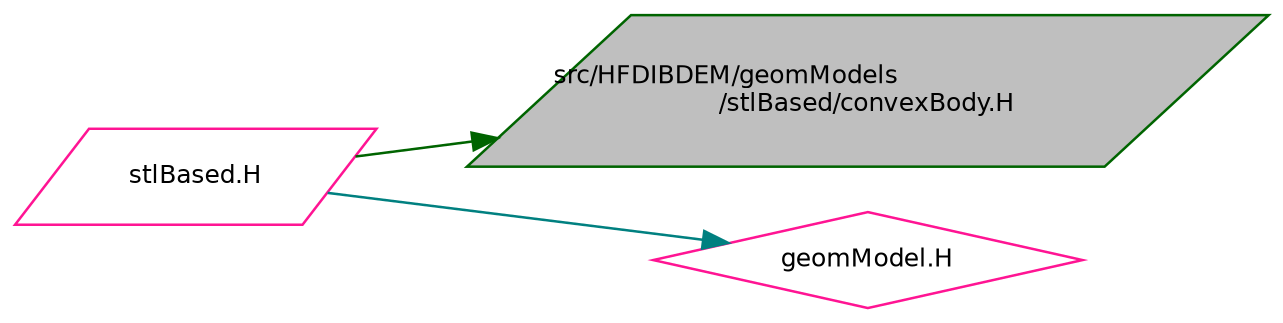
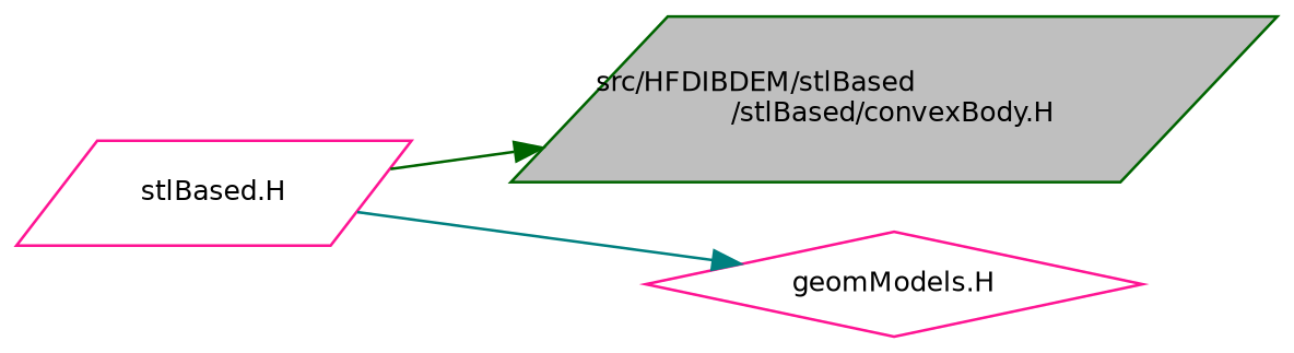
  digraph {
    rankdir=LR
    node [color=deeppink fillcolor=white fontname=Helvetica fontsize=10 shape=parallelogram style=filled]
    edge [fontname=Helvetica fontsize=10 labelfontname=Helvetica labelfontsize=10 style=solid]
-   n1 [color=darkgreen fillcolor=grey75 fontcolor=black height=0.2 label="src/HFDIBDEM/geomModels\l/stlBased/convexBody.H" width=0.4]
+   n1 [color=darkgreen fillcolor=grey75 fontcolor=black height=0.2 label="src/HFDIBDEM/stlBased\l/stlBased/convexBody.H" width=0.4]
    n2 [height=0.2 label="stlBased.H" width=0.4]
-   n3 [height=0.2 label="geomModel.H" shape=diamond width=0.4]
+   n3 [height=0.2 label="geomModels.H" shape=diamond width=0.4]
    n2 -> n1 [color=darkgreen]
    n2 -> n3 [color=teal]
  }
